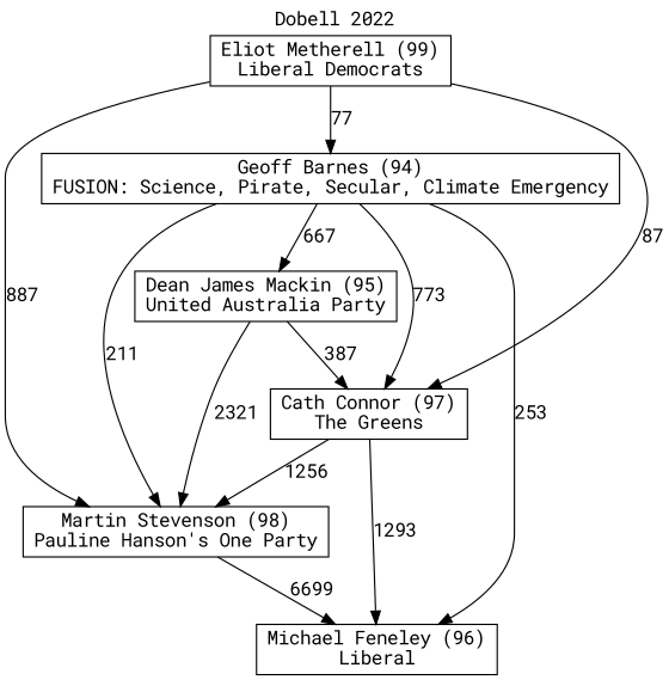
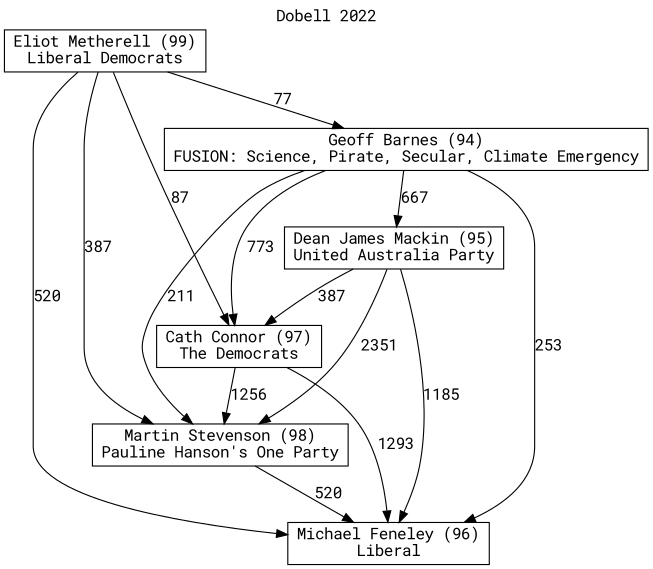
  digraph {
    fontname="Roboto Mono"
    label="Dobell 2022"
    labelloc=t
    mclimit=10
    node [fontname="Roboto Mono" shape=box]
    edge [fontname="Roboto Mono"]
    n1 [label="Michael Feneley (96)\nLiberal"]
    n2 [label="Martin Stevenson (98)\nPauline Hanson's One Party"]
-   n3 [label="Cath Connor (97)\nThe Greens"]
+   n3 [label="Cath Connor (97)\nThe Democrats"]
    n4 [label="Dean James Mackin (95)\nUnited Australia Party"]
    n5 [label="Geoff Barnes (94)\nFUSION: Science, Pirate, Secular, Climate Emergency"]
    n6 [label="Eliot Metherell (99)\nLiberal Democrats"]
-   n2 -> n1 [label=6699]
+   n2 -> n1 [label=520]
    n3 -> n1 [label=1293]
    n3 -> n2 [label=1256]
-   n4 -> n2 [label=2321]
+   n4 -> n1 [label=1185]
+   n4 -> n2 [label=2351]
    n4 -> n3 [label=387]
    n5 -> n1 [label=253]
    n5 -> n2 [label=211]
    n5 -> n3 [label=773]
    n5 -> n4 [label=667]
-   n6 -> n2 [label=887]
+   n6 -> n1 [label=520]
+   n6 -> n2 [label=387]
    n6 -> n3 [label=87]
    n6 -> n5 [label=77]
  }
